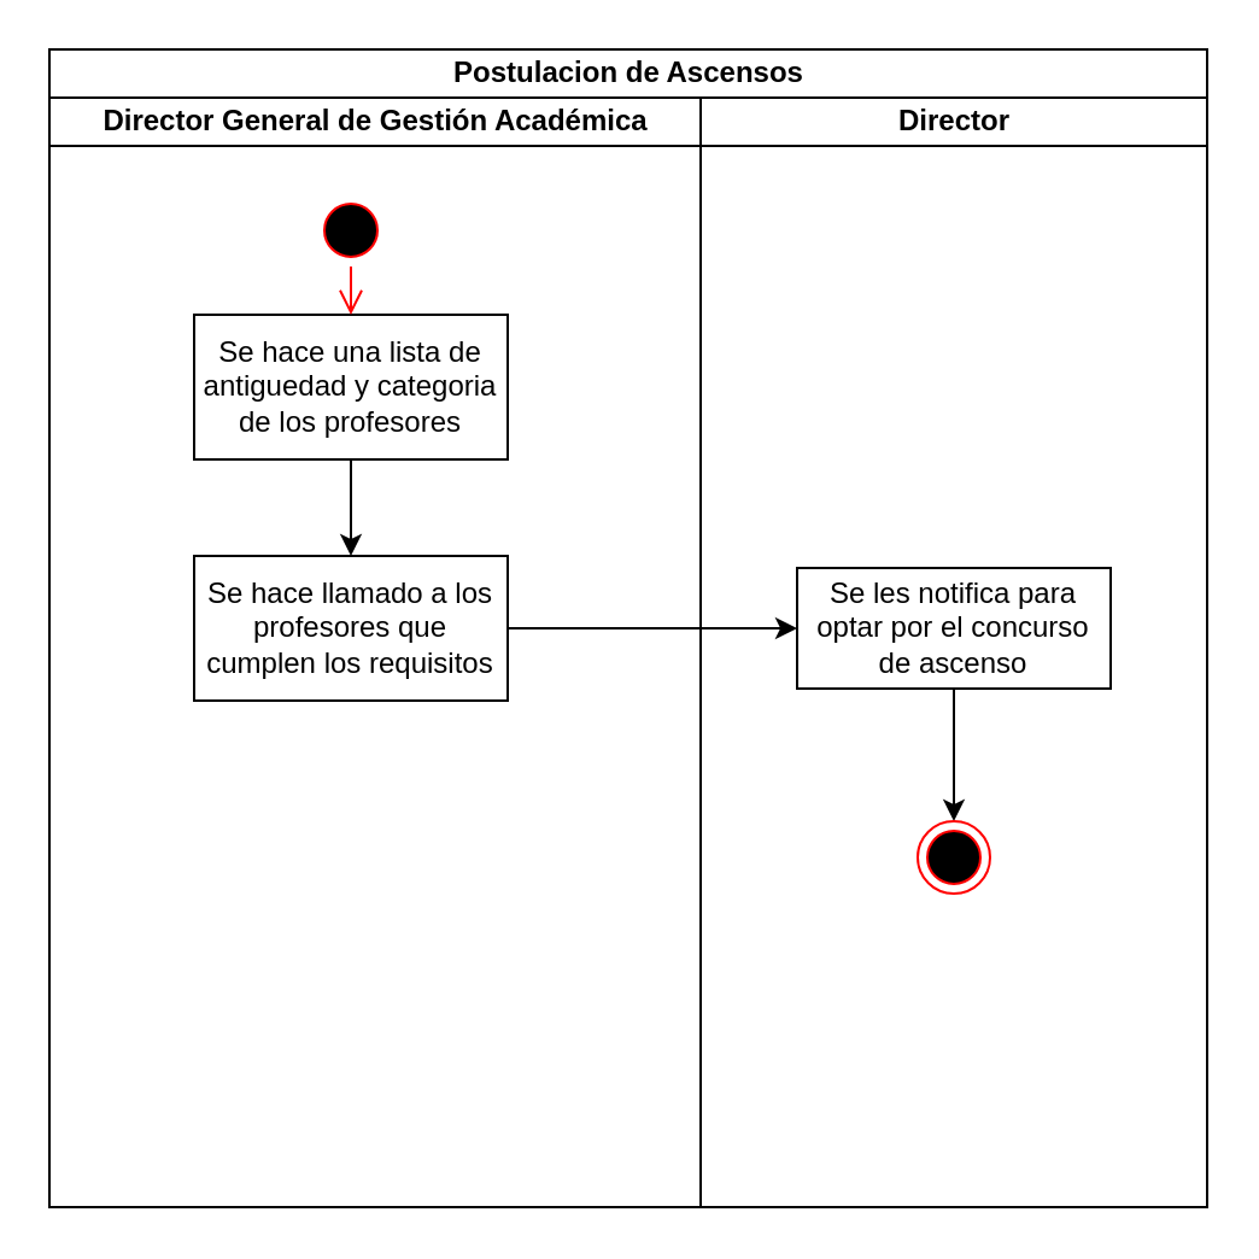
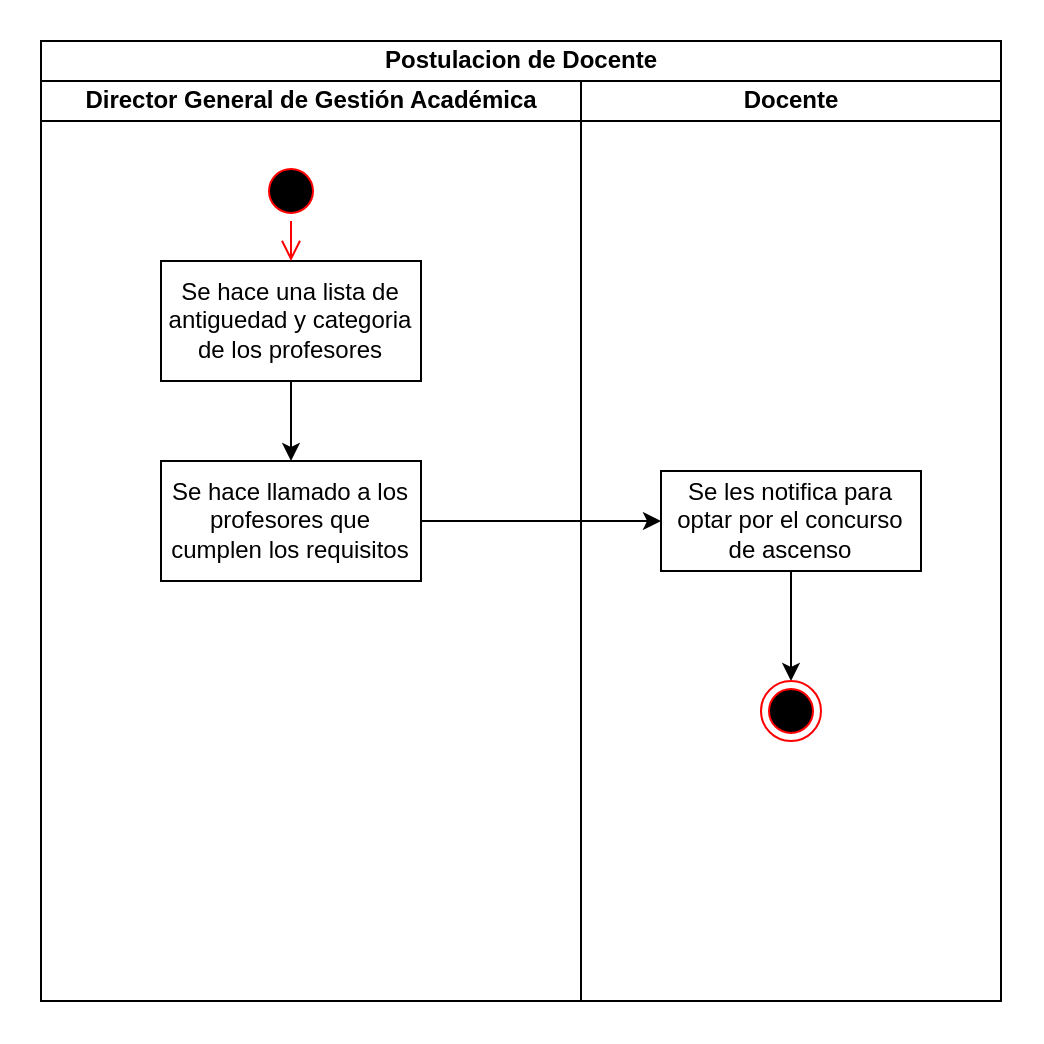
  <mxCell id="0" />
  <mxCell id="1" parent="0" />
- <mxCell id="2" value="Postulacion de Ascensos" style="swimlane;childLayout=stackLayout;resizeParent=1;resizeParentMax=0;startSize=20;html=1;" vertex="1" parent="1"><mxGeometry x="20" y="20" width="480" height="480" as="geometry" /></mxCell>
+ <mxCell id="2" value="Postulacion de Docente" style="swimlane;childLayout=stackLayout;resizeParent=1;resizeParentMax=0;startSize=20;html=1;" vertex="1" parent="1"><mxGeometry x="20" y="20" width="480" height="480" as="geometry" /></mxCell>
  <mxCell id="3" value="&lt;span style=&quot;color: rgb(0, 0, 0);&quot;&gt;Director General de Gestión Académica&lt;/span&gt;" style="swimlane;startSize=20;html=1;" vertex="1" parent="2"><mxGeometry y="20" width="270" height="460" as="geometry" /></mxCell>
  <mxCell id="4" value="" style="ellipse;html=1;shape=startState;fillColor=#000000;strokeColor=#ff0000;" vertex="1" parent="3"><mxGeometry x="110" y="40" width="30" height="30" as="geometry" /></mxCell>
  <mxCell id="5" style="edgeStyle=none;html=1;exitX=0.5;exitY=1;exitDx=0;exitDy=0;entryX=0.5;entryY=0;entryDx=0;entryDy=0;" edge="1" parent="3" source="6" target="8"><mxGeometry relative="1" as="geometry" /></mxCell>
  <mxCell id="6" value="Se hace una lista de antiguedad y categoria de los profesores" style="html=1;whiteSpace=wrap;" vertex="1" parent="3"><mxGeometry x="60" y="90" width="130" height="60" as="geometry" /></mxCell>
  <mxCell id="7" value="" style="edgeStyle=orthogonalEdgeStyle;html=1;verticalAlign=bottom;endArrow=open;endSize=8;strokeColor=#ff0000;entryX=0.5;entryY=0;entryDx=0;entryDy=0;" edge="1" source="4" parent="3" target="6"><mxGeometry relative="1" as="geometry"><mxPoint x="115" y="90" as="targetPoint" /></mxGeometry></mxCell>
  <mxCell id="8" value="Se hace llamado a los profesores que cumplen los requisitos" style="html=1;whiteSpace=wrap;" vertex="1" parent="3"><mxGeometry x="60" y="190" width="130" height="60" as="geometry" /></mxCell>
- <mxCell id="9" value="Director" style="swimlane;startSize=20;html=1;" vertex="1" parent="2"><mxGeometry x="270" y="20" width="210" height="460" as="geometry" /></mxCell>
+ <mxCell id="9" value="Docente" style="swimlane;startSize=20;html=1;" vertex="1" parent="2"><mxGeometry x="270" y="20" width="210" height="460" as="geometry" /></mxCell>
  <mxCell id="10" style="edgeStyle=none;html=1;exitX=0.5;exitY=1;exitDx=0;exitDy=0;entryX=0.5;entryY=0;entryDx=0;entryDy=0;" edge="1" parent="9" source="11" target="12"><mxGeometry relative="1" as="geometry" /></mxCell>
  <mxCell id="11" value="Se les notifica para optar por el concurso de ascenso" style="html=1;whiteSpace=wrap;" vertex="1" parent="9"><mxGeometry x="40" y="195" width="130" height="50" as="geometry" /></mxCell>
  <mxCell id="12" value="" style="ellipse;html=1;shape=endState;fillColor=#000000;strokeColor=#ff0000;" vertex="1" parent="9"><mxGeometry x="90" y="300" width="30" height="30" as="geometry" /></mxCell>
  <mxCell id="13" style="edgeStyle=none;html=1;exitX=1;exitY=0.5;exitDx=0;exitDy=0;entryX=0;entryY=0.5;entryDx=0;entryDy=0;" edge="1" parent="2" source="8" target="11"><mxGeometry relative="1" as="geometry" /></mxCell>
